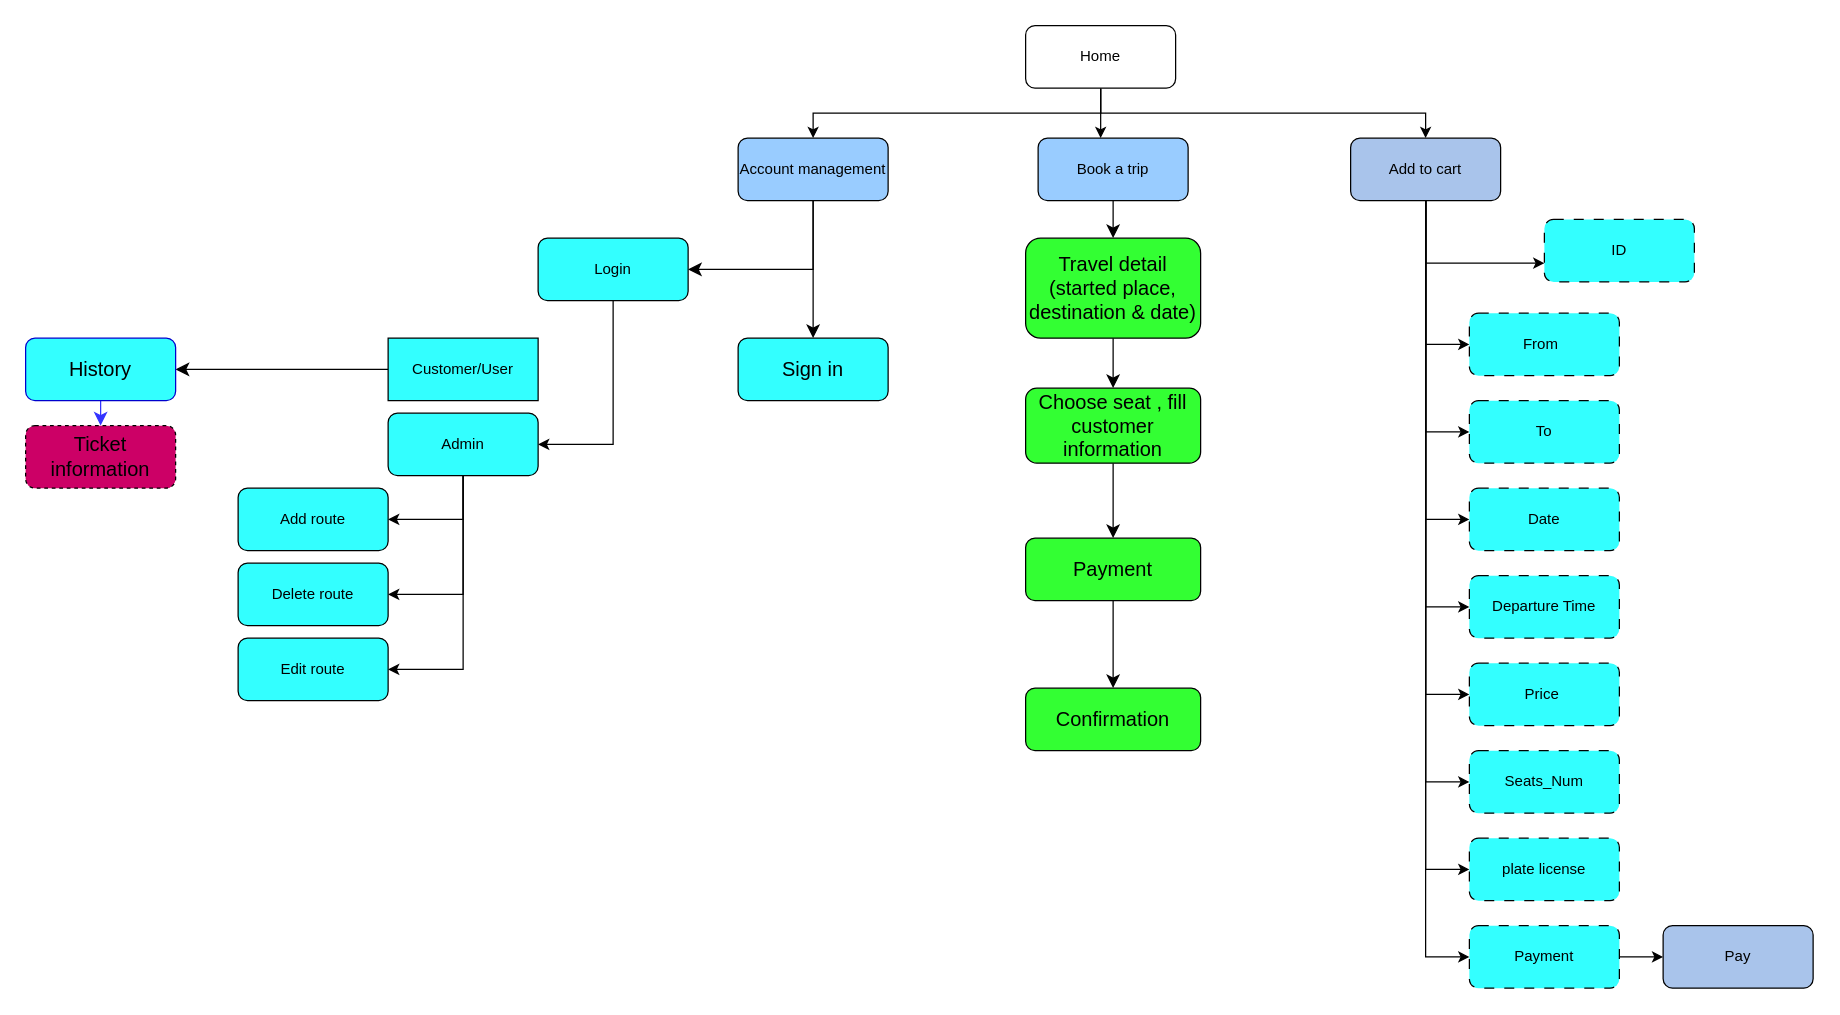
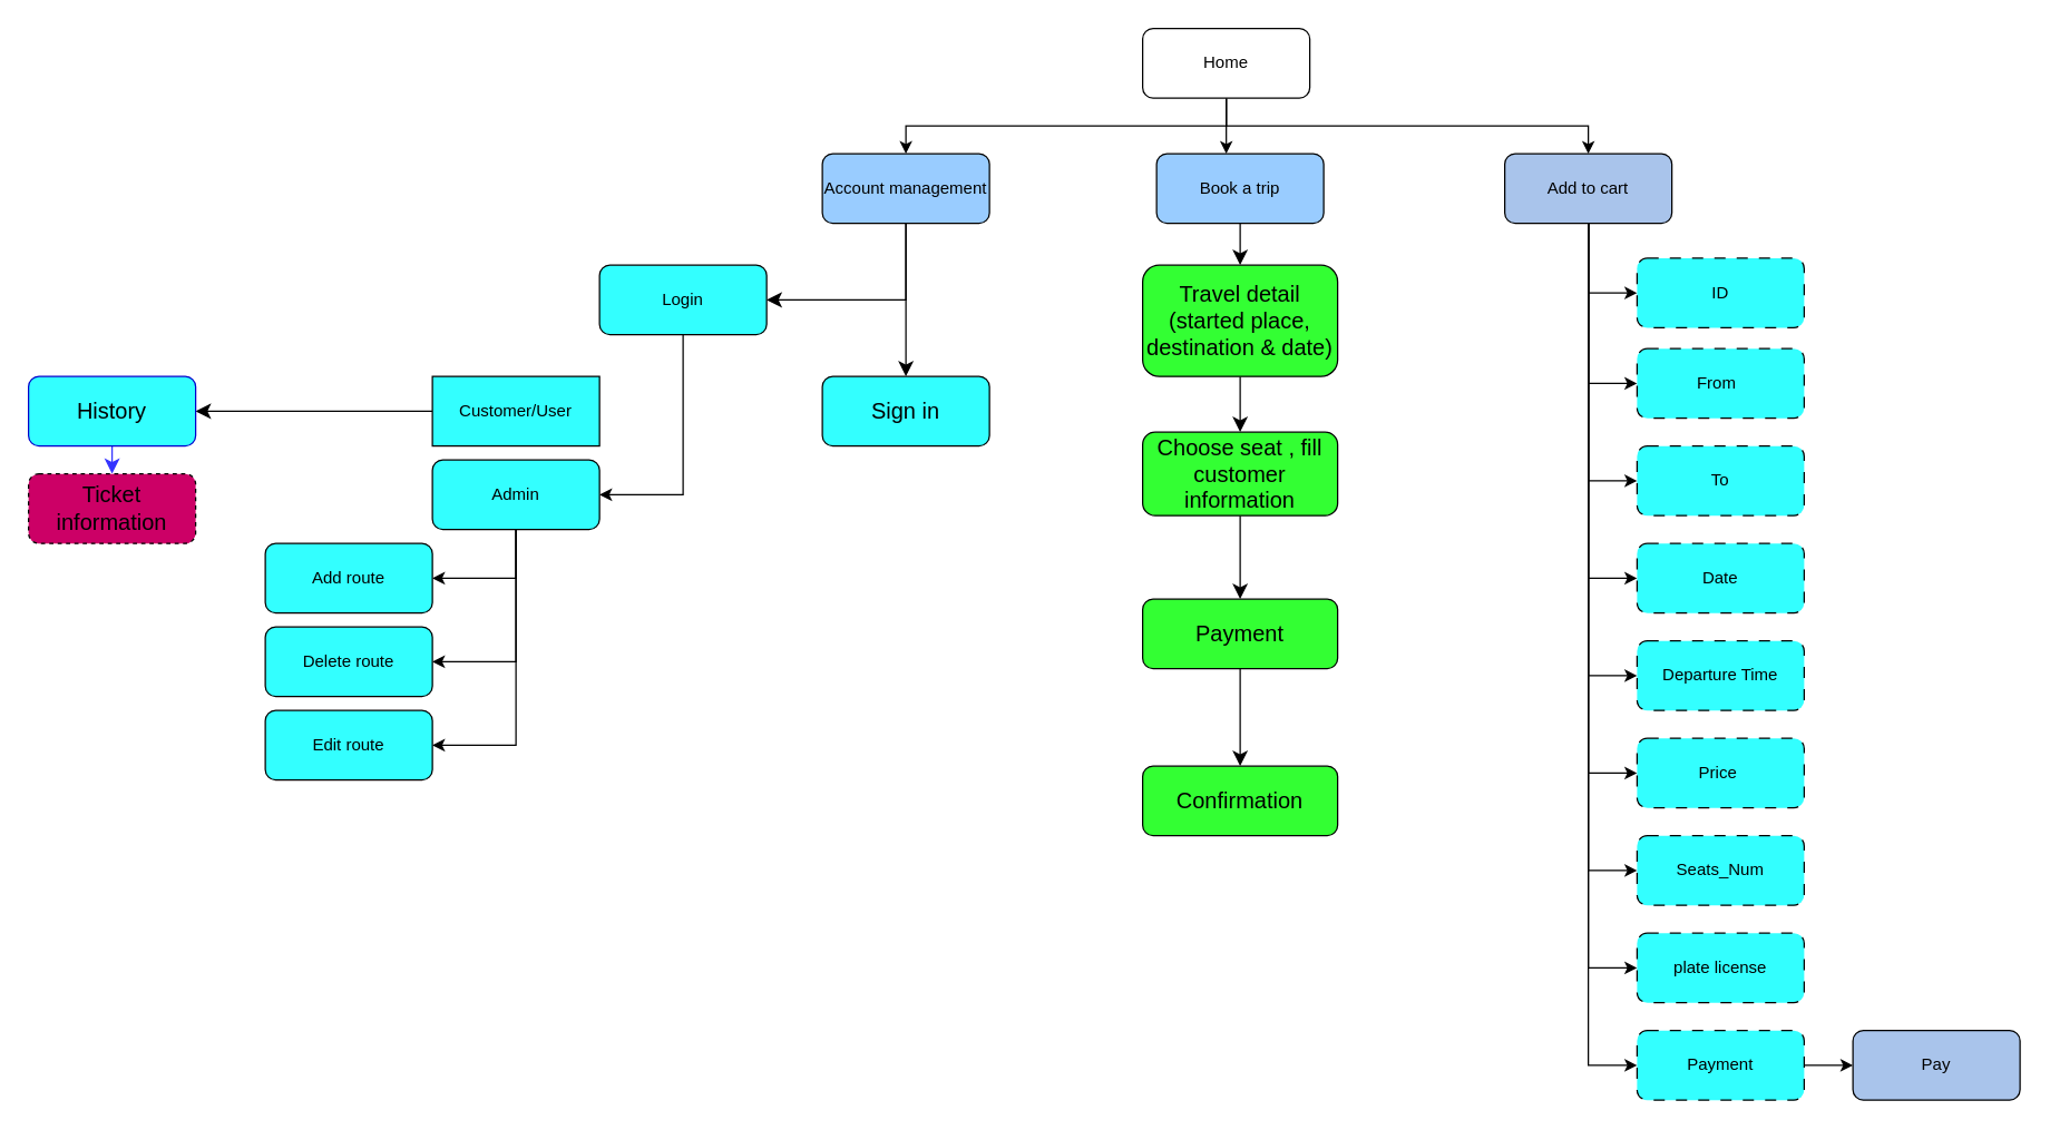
  <mxCell id="0" />
  <mxCell id="1" parent="0" />
  <mxCell id="2" style="edgeStyle=orthogonalEdgeStyle;rounded=0;orthogonalLoop=1;jettySize=auto;html=1;" edge="1" parent="1" source="5" target="45"><mxGeometry relative="1" as="geometry"><Array as="points"><mxPoint x="880" y="55" /><mxPoint x="880" y="90" /><mxPoint x="1140" y="90" /></Array></mxGeometry></mxCell>
  <mxCell id="3" style="edgeStyle=orthogonalEdgeStyle;rounded=0;orthogonalLoop=1;jettySize=auto;html=1;entryX=0.417;entryY=0;entryDx=0;entryDy=0;entryPerimeter=0;" edge="1" parent="1" source="5" target="24"><mxGeometry relative="1" as="geometry" /></mxCell>
  <mxCell id="4" style="edgeStyle=orthogonalEdgeStyle;rounded=0;orthogonalLoop=1;jettySize=auto;html=1;" edge="1" parent="1" source="5" target="8"><mxGeometry relative="1" as="geometry"><Array as="points"><mxPoint x="880" y="90" /><mxPoint x="650" y="90" /></Array></mxGeometry></mxCell>
  <mxCell id="5" value="Home" style="rounded=1;whiteSpace=wrap;html=1;" parent="1" vertex="1"><mxGeometry x="820" y="20" width="120" height="50" as="geometry" /></mxCell>
  <mxCell id="6" style="edgeStyle=none;curved=1;rounded=0;orthogonalLoop=1;jettySize=auto;html=1;fontSize=12;startSize=8;endSize=8;" parent="1" source="8" target="35" edge="1"><mxGeometry relative="1" as="geometry" /></mxCell>
  <mxCell id="7" style="edgeStyle=none;rounded=0;orthogonalLoop=1;jettySize=auto;html=1;entryX=1;entryY=0.5;entryDx=0;entryDy=0;fontSize=12;startSize=8;endSize=8;" parent="1" source="8" target="10" edge="1"><mxGeometry relative="1" as="geometry"><Array as="points"><mxPoint x="650" y="215" /></Array></mxGeometry></mxCell>
  <mxCell id="8" value="Account management" style="rounded=1;whiteSpace=wrap;html=1;fillColor=#99CCFF;" parent="1" vertex="1"><mxGeometry x="590" y="110" width="120" height="50" as="geometry" /></mxCell>
  <mxCell id="9" style="edgeStyle=orthogonalEdgeStyle;rounded=0;orthogonalLoop=1;jettySize=auto;html=1;entryX=1;entryY=0.5;entryDx=0;entryDy=0;" parent="1" source="10" target="19" edge="1"><mxGeometry relative="1" as="geometry" /></mxCell>
  <mxCell id="10" value="Login" style="rounded=1;whiteSpace=wrap;html=1;fillColor=#33FFFF;" parent="1" vertex="1"><mxGeometry x="430" y="190" width="120" height="50" as="geometry" /></mxCell>
  <mxCell id="11" style="edgeStyle=orthogonalEdgeStyle;rounded=0;orthogonalLoop=1;jettySize=auto;html=1;entryX=1;entryY=0.5;entryDx=0;entryDy=0;" parent="1" edge="1"><mxGeometry relative="1" as="geometry"><mxPoint x="1181" y="140" as="sourcePoint" /><Array as="points"><mxPoint x="1181" y="195" /></Array></mxGeometry></mxCell>
  <mxCell id="12" style="edgeStyle=orthogonalEdgeStyle;rounded=0;orthogonalLoop=1;jettySize=auto;html=1;entryX=1;entryY=0.64;entryDx=0;entryDy=0;entryPerimeter=0;" parent="1" edge="1"><mxGeometry relative="1" as="geometry"><mxPoint x="1181" y="140" as="sourcePoint" /></mxGeometry></mxCell>
  <mxCell id="13" style="edgeStyle=orthogonalEdgeStyle;rounded=0;orthogonalLoop=1;jettySize=auto;html=1;entryX=1;entryY=0.5;entryDx=0;entryDy=0;" parent="1" edge="1"><mxGeometry relative="1" as="geometry"><mxPoint x="1181" y="140" as="sourcePoint" /></mxGeometry></mxCell>
  <mxCell id="14" style="edgeStyle=none;curved=1;rounded=0;orthogonalLoop=1;jettySize=auto;html=1;fontSize=12;startSize=8;endSize=8;" parent="1" source="15" target="33" edge="1"><mxGeometry relative="1" as="geometry" /></mxCell>
  <mxCell id="15" value="Customer/User" style="whiteSpace=wrap;html=1;fillColor=#33FFFF;rounded=0;" parent="1" vertex="1"><mxGeometry x="310" y="270" width="120" height="50" as="geometry" /></mxCell>
  <mxCell id="16" style="edgeStyle=orthogonalEdgeStyle;rounded=0;orthogonalLoop=1;jettySize=auto;html=1;entryX=1;entryY=0.5;entryDx=0;entryDy=0;" parent="1" source="19" target="20" edge="1"><mxGeometry relative="1" as="geometry" /></mxCell>
  <mxCell id="17" style="edgeStyle=orthogonalEdgeStyle;rounded=0;orthogonalLoop=1;jettySize=auto;html=1;entryX=1;entryY=0.5;entryDx=0;entryDy=0;" parent="1" source="19" target="21" edge="1"><mxGeometry relative="1" as="geometry" /></mxCell>
  <mxCell id="18" style="edgeStyle=orthogonalEdgeStyle;rounded=0;orthogonalLoop=1;jettySize=auto;html=1;entryX=1;entryY=0.5;entryDx=0;entryDy=0;" parent="1" source="19" target="22" edge="1"><mxGeometry relative="1" as="geometry" /></mxCell>
  <mxCell id="19" value="Admin" style="rounded=1;whiteSpace=wrap;html=1;fillColor=#33FFFF;" parent="1" vertex="1"><mxGeometry x="310" y="330" width="120" height="50" as="geometry" /></mxCell>
  <mxCell id="20" value="Add route" style="rounded=1;whiteSpace=wrap;html=1;fillColor=#33FFFF;" parent="1" vertex="1"><mxGeometry x="190" y="390" width="120" height="50" as="geometry" /></mxCell>
  <mxCell id="21" value="Delete route" style="rounded=1;whiteSpace=wrap;html=1;fillColor=#33FFFF;" parent="1" vertex="1"><mxGeometry x="190" y="450" width="120" height="50" as="geometry" /></mxCell>
  <mxCell id="22" value="Edit route" style="rounded=1;whiteSpace=wrap;html=1;fillColor=#33FFFF;" parent="1" vertex="1"><mxGeometry x="190" y="510" width="120" height="50" as="geometry" /></mxCell>
  <mxCell id="23" style="edgeStyle=none;rounded=0;orthogonalLoop=1;jettySize=auto;html=1;fontSize=12;startSize=8;endSize=8;entryX=0.5;entryY=0;entryDx=0;entryDy=0;exitX=0.5;exitY=1;exitDx=0;exitDy=0;" parent="1" source="24" target="26" edge="1"><mxGeometry relative="1" as="geometry"><mxPoint x="790" y="215" as="targetPoint" /><Array as="points" /></mxGeometry></mxCell>
  <mxCell id="24" value="Book a trip" style="rounded=1;whiteSpace=wrap;html=1;fillColor=#99CCFF;" parent="1" vertex="1"><mxGeometry x="830" y="110" width="120" height="50" as="geometry" /></mxCell>
  <mxCell id="25" style="edgeStyle=none;curved=1;rounded=0;orthogonalLoop=1;jettySize=auto;html=1;fontSize=12;startSize=8;endSize=8;" parent="1" source="26" target="28" edge="1"><mxGeometry relative="1" as="geometry" /></mxCell>
  <mxCell id="26" value="Travel detail&lt;br&gt;(started place, destination &amp;amp; date)" style="rounded=1;whiteSpace=wrap;html=1;fontSize=16;fillColor=#33FF33;" parent="1" vertex="1"><mxGeometry x="820" y="190" width="140" height="80" as="geometry" /></mxCell>
  <mxCell id="27" style="edgeStyle=none;curved=1;rounded=0;orthogonalLoop=1;jettySize=auto;html=1;fontSize=12;startSize=8;endSize=8;" parent="1" source="28" target="30" edge="1"><mxGeometry relative="1" as="geometry" /></mxCell>
  <mxCell id="28" value="Choose seat , fill customer information" style="rounded=1;whiteSpace=wrap;html=1;fontSize=16;fillColor=#33FF33;" parent="1" vertex="1"><mxGeometry x="820" y="310" width="140" height="60" as="geometry" /></mxCell>
  <mxCell id="29" style="edgeStyle=none;curved=1;rounded=0;orthogonalLoop=1;jettySize=auto;html=1;fontSize=12;startSize=8;endSize=8;entryX=0.5;entryY=0;entryDx=0;entryDy=0;" parent="1" source="30" target="31" edge="1"><mxGeometry relative="1" as="geometry"><mxPoint x="920" y="540" as="targetPoint" /></mxGeometry></mxCell>
  <mxCell id="30" value="Payment" style="rounded=1;whiteSpace=wrap;html=1;fontSize=16;fillColor=#33FF33;" parent="1" vertex="1"><mxGeometry x="820" y="430" width="140" height="50" as="geometry" /></mxCell>
  <mxCell id="31" value="Confirmation" style="rounded=1;whiteSpace=wrap;html=1;fontSize=16;fillColor=#33FF33;" parent="1" vertex="1"><mxGeometry x="820" y="550" width="140" height="50" as="geometry" /></mxCell>
  <mxCell id="32" style="edgeStyle=none;curved=1;rounded=0;orthogonalLoop=1;jettySize=auto;html=1;fontSize=12;startSize=8;endSize=8;strokeColor=#3333FF;" parent="1" source="33" target="34" edge="1"><mxGeometry relative="1" as="geometry" /></mxCell>
  <mxCell id="33" value="History" style="rounded=1;whiteSpace=wrap;html=1;fontSize=16;fillColor=#33FFFF;strokeColor=#0000CC;" parent="1" vertex="1"><mxGeometry x="20" y="270" width="120" height="50" as="geometry" /></mxCell>
  <mxCell id="34" value="Ticket information" style="rounded=1;whiteSpace=wrap;html=1;fontSize=16;dashed=1;fillColor=#CC0066;" parent="1" vertex="1"><mxGeometry x="20" y="340" width="120" height="50" as="geometry" /></mxCell>
  <mxCell id="35" value="Sign in" style="rounded=1;whiteSpace=wrap;html=1;fontSize=16;fillColor=#33FFFF;" parent="1" vertex="1"><mxGeometry x="590" y="270" width="120" height="50" as="geometry" /></mxCell>
  <mxCell id="36" style="edgeStyle=orthogonalEdgeStyle;rounded=0;orthogonalLoop=1;jettySize=auto;html=1;strokeColor=#000000;" edge="1" parent="1" source="45" target="46"><mxGeometry relative="1" as="geometry"><Array as="points"><mxPoint x="1140" y="210" /></Array></mxGeometry></mxCell>
  <mxCell id="37" style="edgeStyle=orthogonalEdgeStyle;rounded=0;orthogonalLoop=1;jettySize=auto;html=1;entryX=0;entryY=0.5;entryDx=0;entryDy=0;strokeColor=#000000;" edge="1" parent="1" source="45" target="48"><mxGeometry relative="1" as="geometry" /></mxCell>
  <mxCell id="38" style="edgeStyle=orthogonalEdgeStyle;rounded=0;orthogonalLoop=1;jettySize=auto;html=1;entryX=0;entryY=0.5;entryDx=0;entryDy=0;strokeColor=#000000;" edge="1" parent="1" source="45" target="49"><mxGeometry relative="1" as="geometry"><mxPoint x="1140" y="450" as="targetPoint" /></mxGeometry></mxCell>
  <mxCell id="39" style="edgeStyle=orthogonalEdgeStyle;rounded=0;orthogonalLoop=1;jettySize=auto;html=1;entryX=0;entryY=0.5;entryDx=0;entryDy=0;strokeColor=#000000;" edge="1" parent="1" source="45" target="50"><mxGeometry relative="1" as="geometry"><mxPoint x="1140" y="530" as="targetPoint" /><Array as="points"><mxPoint x="1140" y="485" /></Array></mxGeometry></mxCell>
  <mxCell id="40" style="edgeStyle=orthogonalEdgeStyle;rounded=0;orthogonalLoop=1;jettySize=auto;html=1;entryX=0;entryY=0.5;entryDx=0;entryDy=0;strokeColor=#000000;" edge="1" parent="1" source="45" target="51"><mxGeometry relative="1" as="geometry"><mxPoint x="1140" y="600" as="targetPoint" /></mxGeometry></mxCell>
  <mxCell id="41" style="edgeStyle=orthogonalEdgeStyle;rounded=0;orthogonalLoop=1;jettySize=auto;html=1;entryX=0;entryY=0.5;entryDx=0;entryDy=0;strokeColor=#000000;" edge="1" parent="1" source="45" target="52"><mxGeometry relative="1" as="geometry"><mxPoint x="1140" y="720" as="targetPoint" /></mxGeometry></mxCell>
  <mxCell id="42" style="edgeStyle=orthogonalEdgeStyle;rounded=0;orthogonalLoop=1;jettySize=auto;html=1;entryX=0;entryY=0.5;entryDx=0;entryDy=0;strokeColor=#000000;" edge="1" parent="1" source="45" target="53"><mxGeometry relative="1" as="geometry"><mxPoint x="1170" y="650" as="targetPoint" /></mxGeometry></mxCell>
  <mxCell id="43" style="edgeStyle=orthogonalEdgeStyle;rounded=0;orthogonalLoop=1;jettySize=auto;html=1;entryX=0;entryY=0.5;entryDx=0;entryDy=0;strokeColor=#000000;" edge="1" parent="1" source="45" target="55"><mxGeometry relative="1" as="geometry"><mxPoint x="1140" y="800" as="targetPoint" /></mxGeometry></mxCell>
  <mxCell id="44" style="edgeStyle=orthogonalEdgeStyle;rounded=0;orthogonalLoop=1;jettySize=auto;html=1;entryX=0;entryY=0.5;entryDx=0;entryDy=0;" edge="1" parent="1" source="45" target="47"><mxGeometry relative="1" as="geometry"><mxPoint x="1140" y="280" as="targetPoint" /></mxGeometry></mxCell>
  <mxCell id="45" value="Add to cart" style="rounded=1;whiteSpace=wrap;html=1;fillColor=#A9C4EB;strokeColor=#000000;" vertex="1" parent="1"><mxGeometry x="1080" y="110" width="120" height="50" as="geometry" /></mxCell>
- <mxCell id="46" value="ID" style="rounded=1;whiteSpace=wrap;html=1;fillColor=#33FFFF;strokeColor=#000000;dashed=1;dashPattern=8 8;" vertex="1" parent="1"><mxGeometry x="1235" y="175" width="120" height="50" as="geometry" /></mxCell>
+ <mxCell id="46" value="ID" style="rounded=1;whiteSpace=wrap;html=1;fillColor=#33FFFF;strokeColor=#000000;dashed=1;dashPattern=8 8;" vertex="1" parent="1"><mxGeometry x="1175" y="185" width="120" height="50" as="geometry" /></mxCell>
  <mxCell id="47" value="&amp;nbsp; &amp;nbsp;From&lt;span style=&quot;white-space: pre;&quot;&gt;&#09;&lt;/span&gt;" style="rounded=1;whiteSpace=wrap;html=1;fillColor=#33FFFF;strokeColor=#000000;dashed=1;dashPattern=8 8;" vertex="1" parent="1"><mxGeometry x="1175" y="250" width="120" height="50" as="geometry" /></mxCell>
  <mxCell id="48" value="To" style="rounded=1;whiteSpace=wrap;html=1;fillColor=#33FFFF;strokeColor=#000000;dashed=1;dashPattern=8 8;" vertex="1" parent="1"><mxGeometry x="1175" y="320" width="120" height="50" as="geometry" /></mxCell>
  <mxCell id="49" value="Date" style="rounded=1;whiteSpace=wrap;html=1;fillColor=#33FFFF;strokeColor=#000000;dashed=1;dashPattern=8 8;" vertex="1" parent="1"><mxGeometry x="1175" y="390" width="120" height="50" as="geometry" /></mxCell>
  <mxCell id="50" value="Departure Time" style="rounded=1;whiteSpace=wrap;html=1;fillColor=#33FFFF;strokeColor=#000000;dashed=1;dashPattern=8 8;" vertex="1" parent="1"><mxGeometry x="1175" y="460" width="120" height="50" as="geometry" /></mxCell>
  <mxCell id="51" value="Price&amp;nbsp;" style="rounded=1;whiteSpace=wrap;html=1;fillColor=#33FFFF;strokeColor=#000000;dashed=1;dashPattern=8 8;" vertex="1" parent="1"><mxGeometry x="1175" y="530" width="120" height="50" as="geometry" /></mxCell>
  <mxCell id="52" value="plate license" style="rounded=1;whiteSpace=wrap;html=1;fillColor=#33FFFF;strokeColor=#000000;dashed=1;dashPattern=8 8;" vertex="1" parent="1"><mxGeometry x="1175" y="670" width="120" height="50" as="geometry" /></mxCell>
  <mxCell id="53" value="Seats_Num" style="rounded=1;whiteSpace=wrap;html=1;fillColor=#33FFFF;strokeColor=#000000;dashed=1;dashPattern=8 8;" vertex="1" parent="1"><mxGeometry x="1175" y="600" width="120" height="50" as="geometry" /></mxCell>
  <mxCell id="54" style="edgeStyle=orthogonalEdgeStyle;rounded=0;orthogonalLoop=1;jettySize=auto;html=1;strokeColor=#000000;" edge="1" parent="1" source="55" target="56"><mxGeometry relative="1" as="geometry" /></mxCell>
  <mxCell id="55" value="Payment" style="rounded=1;whiteSpace=wrap;html=1;fillColor=#33FFFF;strokeColor=#000000;dashed=1;dashPattern=8 8;" vertex="1" parent="1"><mxGeometry x="1175" y="740" width="120" height="50" as="geometry" /></mxCell>
  <mxCell id="56" value="Pay" style="rounded=1;whiteSpace=wrap;html=1;fillColor=#A9C4EB;strokeColor=#000000;" vertex="1" parent="1"><mxGeometry x="1330" y="740" width="120" height="50" as="geometry" /></mxCell>
